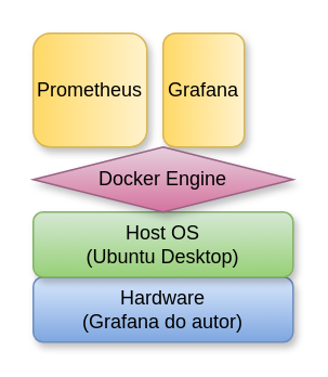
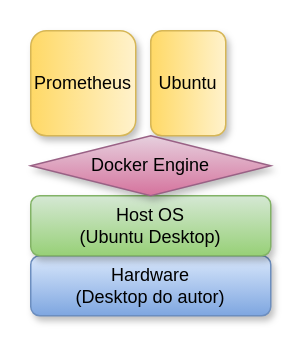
  <mxCell id="0" />
  <mxCell id="1" parent="0" />
- <mxCell id="2" value="Hardware&lt;br&gt;(Grafana do autor)" style="rounded=1;whiteSpace=wrap;html=1;shadow=1;gradientDirection=south;fillColor=#dae8fc;strokeColor=#6c8ebf;gradientColor=#7ea6e0;glass=0;" parent="1" vertex="1"><mxGeometry x="20" y="170" width="160" height="40" as="geometry" /></mxCell>
+ <mxCell id="2" value="Hardware&lt;br&gt;(Desktop do autor)" style="rounded=1;whiteSpace=wrap;html=1;shadow=1;gradientDirection=south;fillColor=#dae8fc;strokeColor=#6c8ebf;gradientColor=#7ea6e0;glass=0;" parent="1" vertex="1"><mxGeometry x="20" y="170" width="160" height="40" as="geometry" /></mxCell>
  <mxCell id="3" value="Host OS&lt;br&gt;&lt;div&gt;(Ubuntu Desktop)&lt;/div&gt;" style="rounded=1;whiteSpace=wrap;html=1;shadow=1;glass=0;fillColor=#d5e8d4;gradientColor=#97d077;strokeColor=#82b366;" parent="1" vertex="1"><mxGeometry x="20" y="130" width="160" height="40" as="geometry" /></mxCell>
  <mxCell id="4" value="Prometheus" style="rounded=1;whiteSpace=wrap;html=1;direction=south;shadow=1;glass=0;fillColor=#fff2cc;gradientColor=#ffd966;strokeColor=#d6b656;" parent="1" vertex="1"><mxGeometry x="20" y="20" width="70" height="70" as="geometry" /></mxCell>
- <mxCell id="5" value="&lt;div&gt;Grafana&lt;/div&gt;" style="rounded=1;whiteSpace=wrap;html=1;direction=south;shadow=1;glass=0;fillColor=#fff2cc;gradientColor=#ffd966;strokeColor=#d6b656;" parent="1" vertex="1"><mxGeometry x="100" y="20" width="50" height="70" as="geometry" /></mxCell>
+ <mxCell id="5" value="&lt;div&gt;Ubuntu&lt;/div&gt;" style="rounded=1;whiteSpace=wrap;html=1;direction=south;shadow=1;glass=0;fillColor=#fff2cc;gradientColor=#ffd966;strokeColor=#d6b656;" parent="1" vertex="1"><mxGeometry x="100" y="20" width="50" height="70" as="geometry" /></mxCell>
  <mxCell id="6" value="Docker Engine" style="rhombus;whiteSpace=wrap;html=1;shadow=1;gradientDirection=south;fillColor=#e6d0de;strokeColor=#996185;gradientColor=#d5739d;glass=0;" parent="1" vertex="1"><mxGeometry x="20" y="90" width="160" height="40" as="geometry" /></mxCell>
